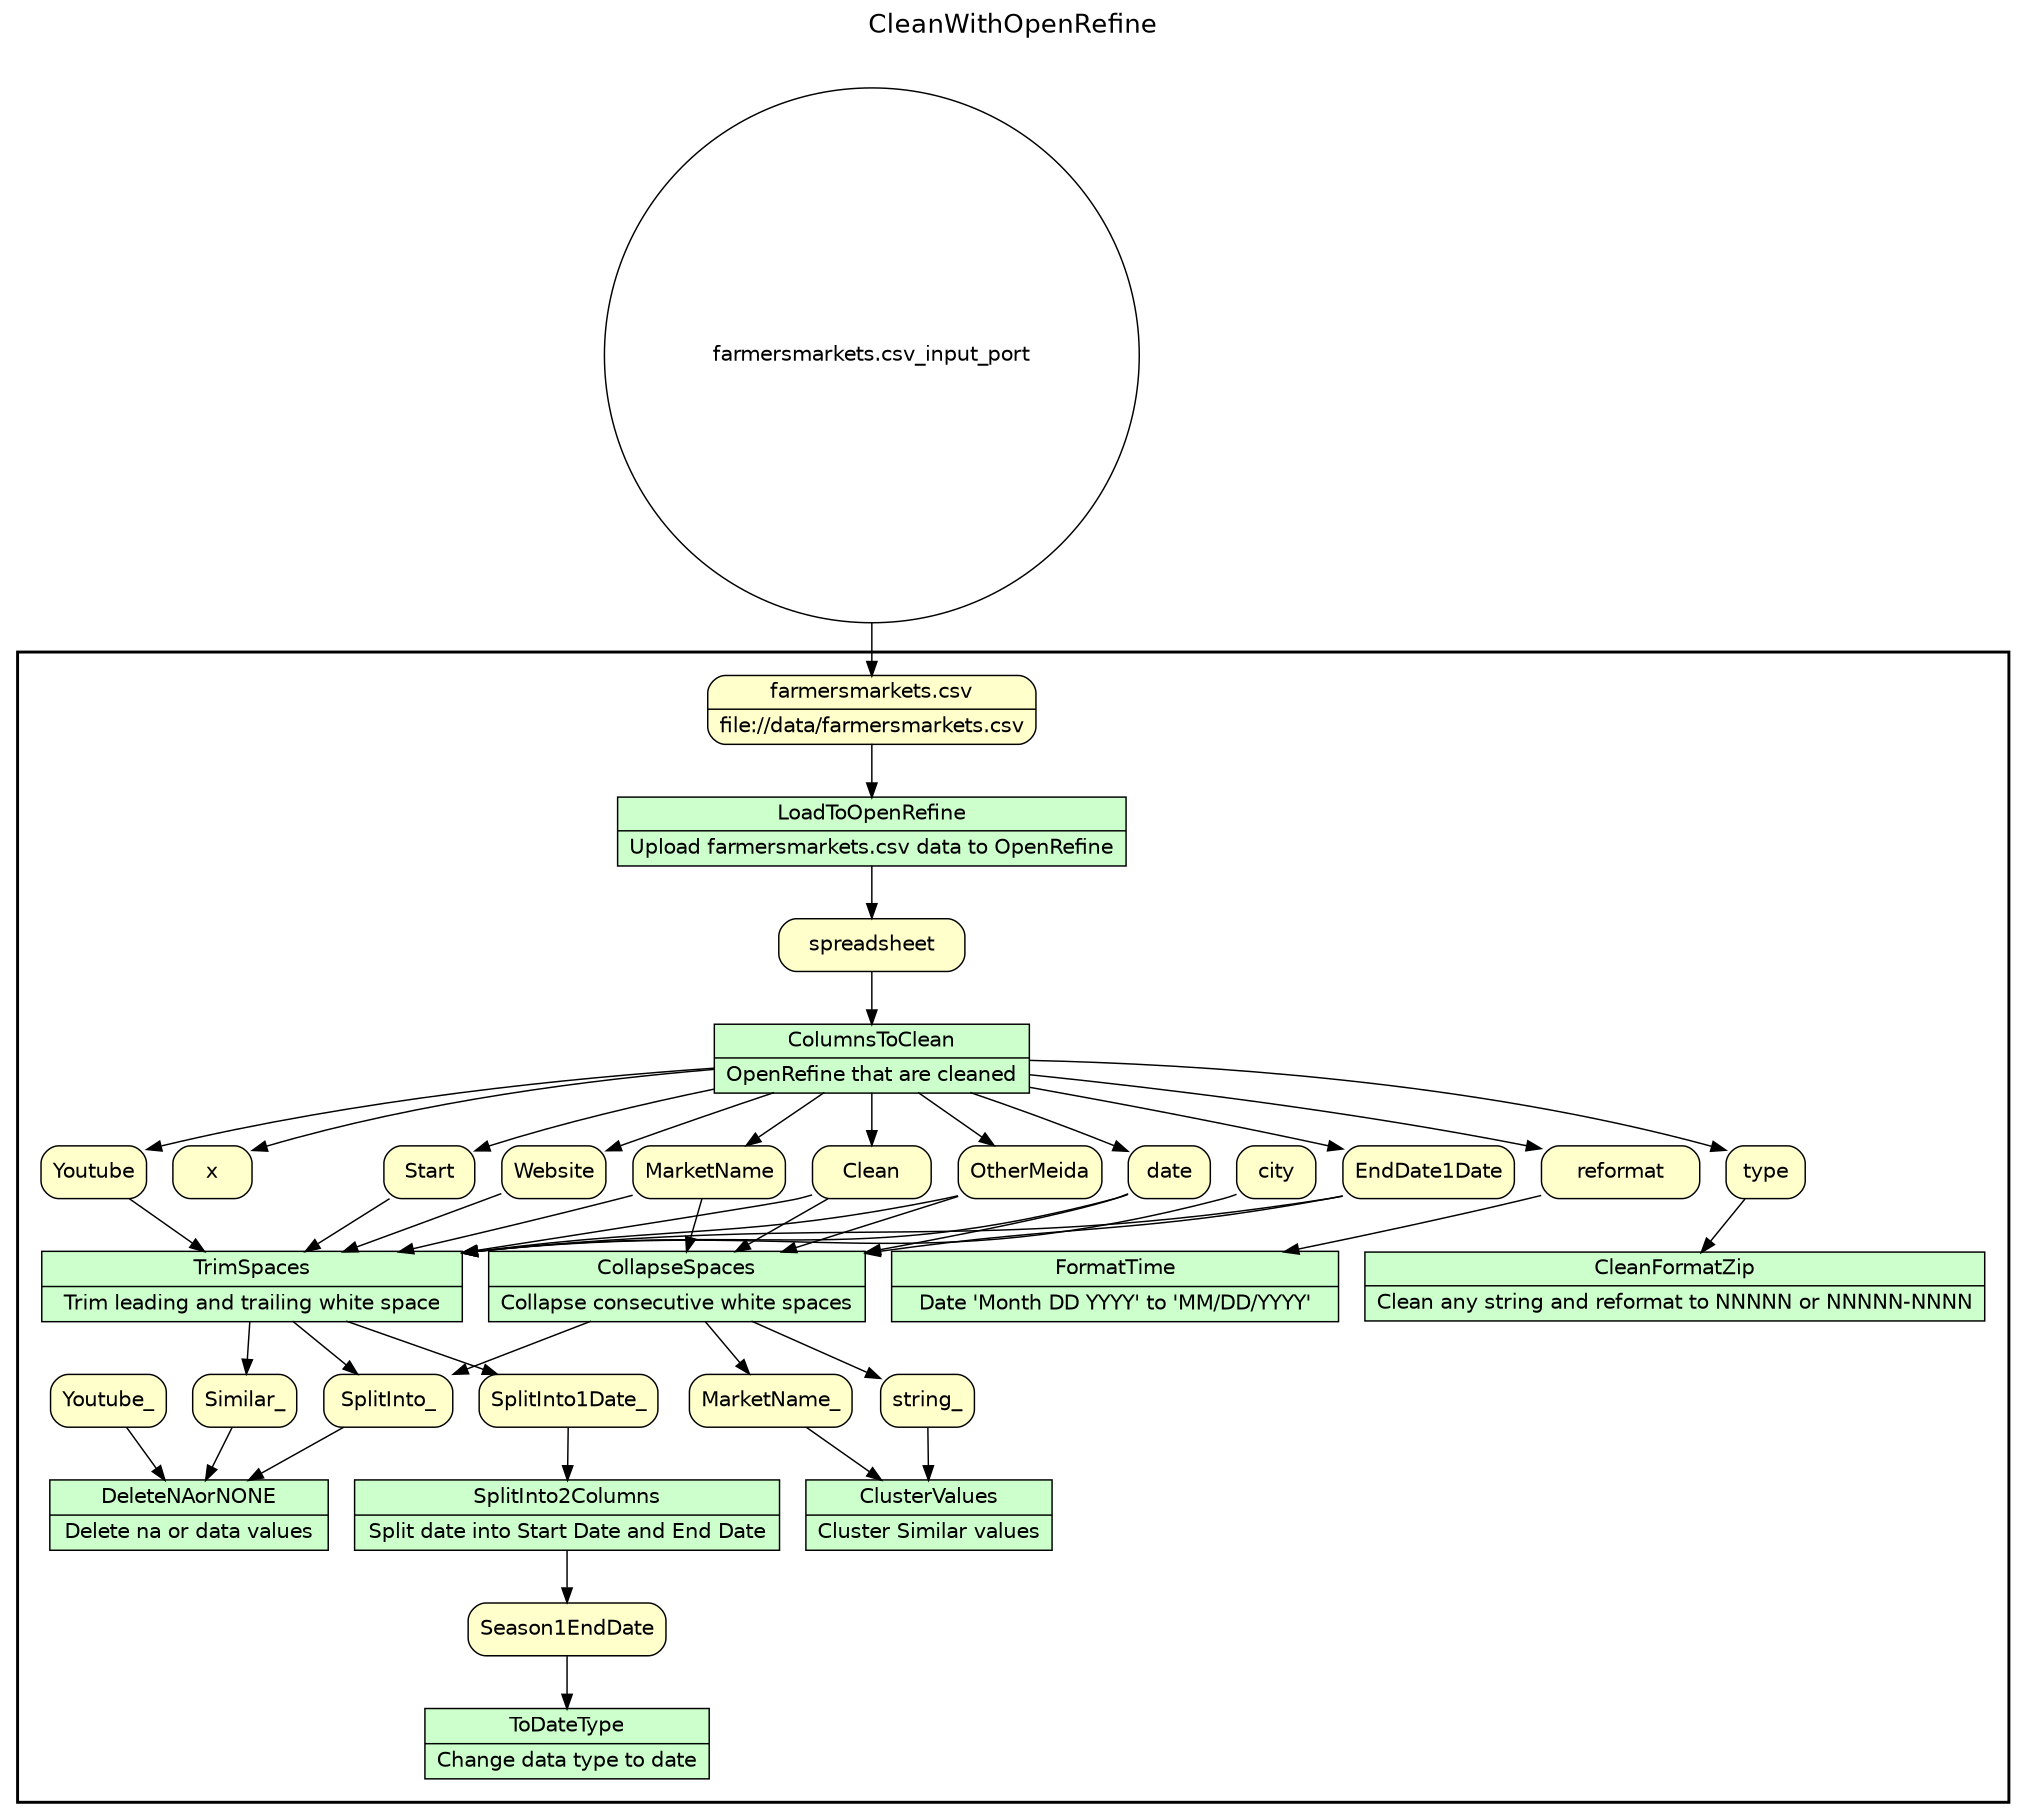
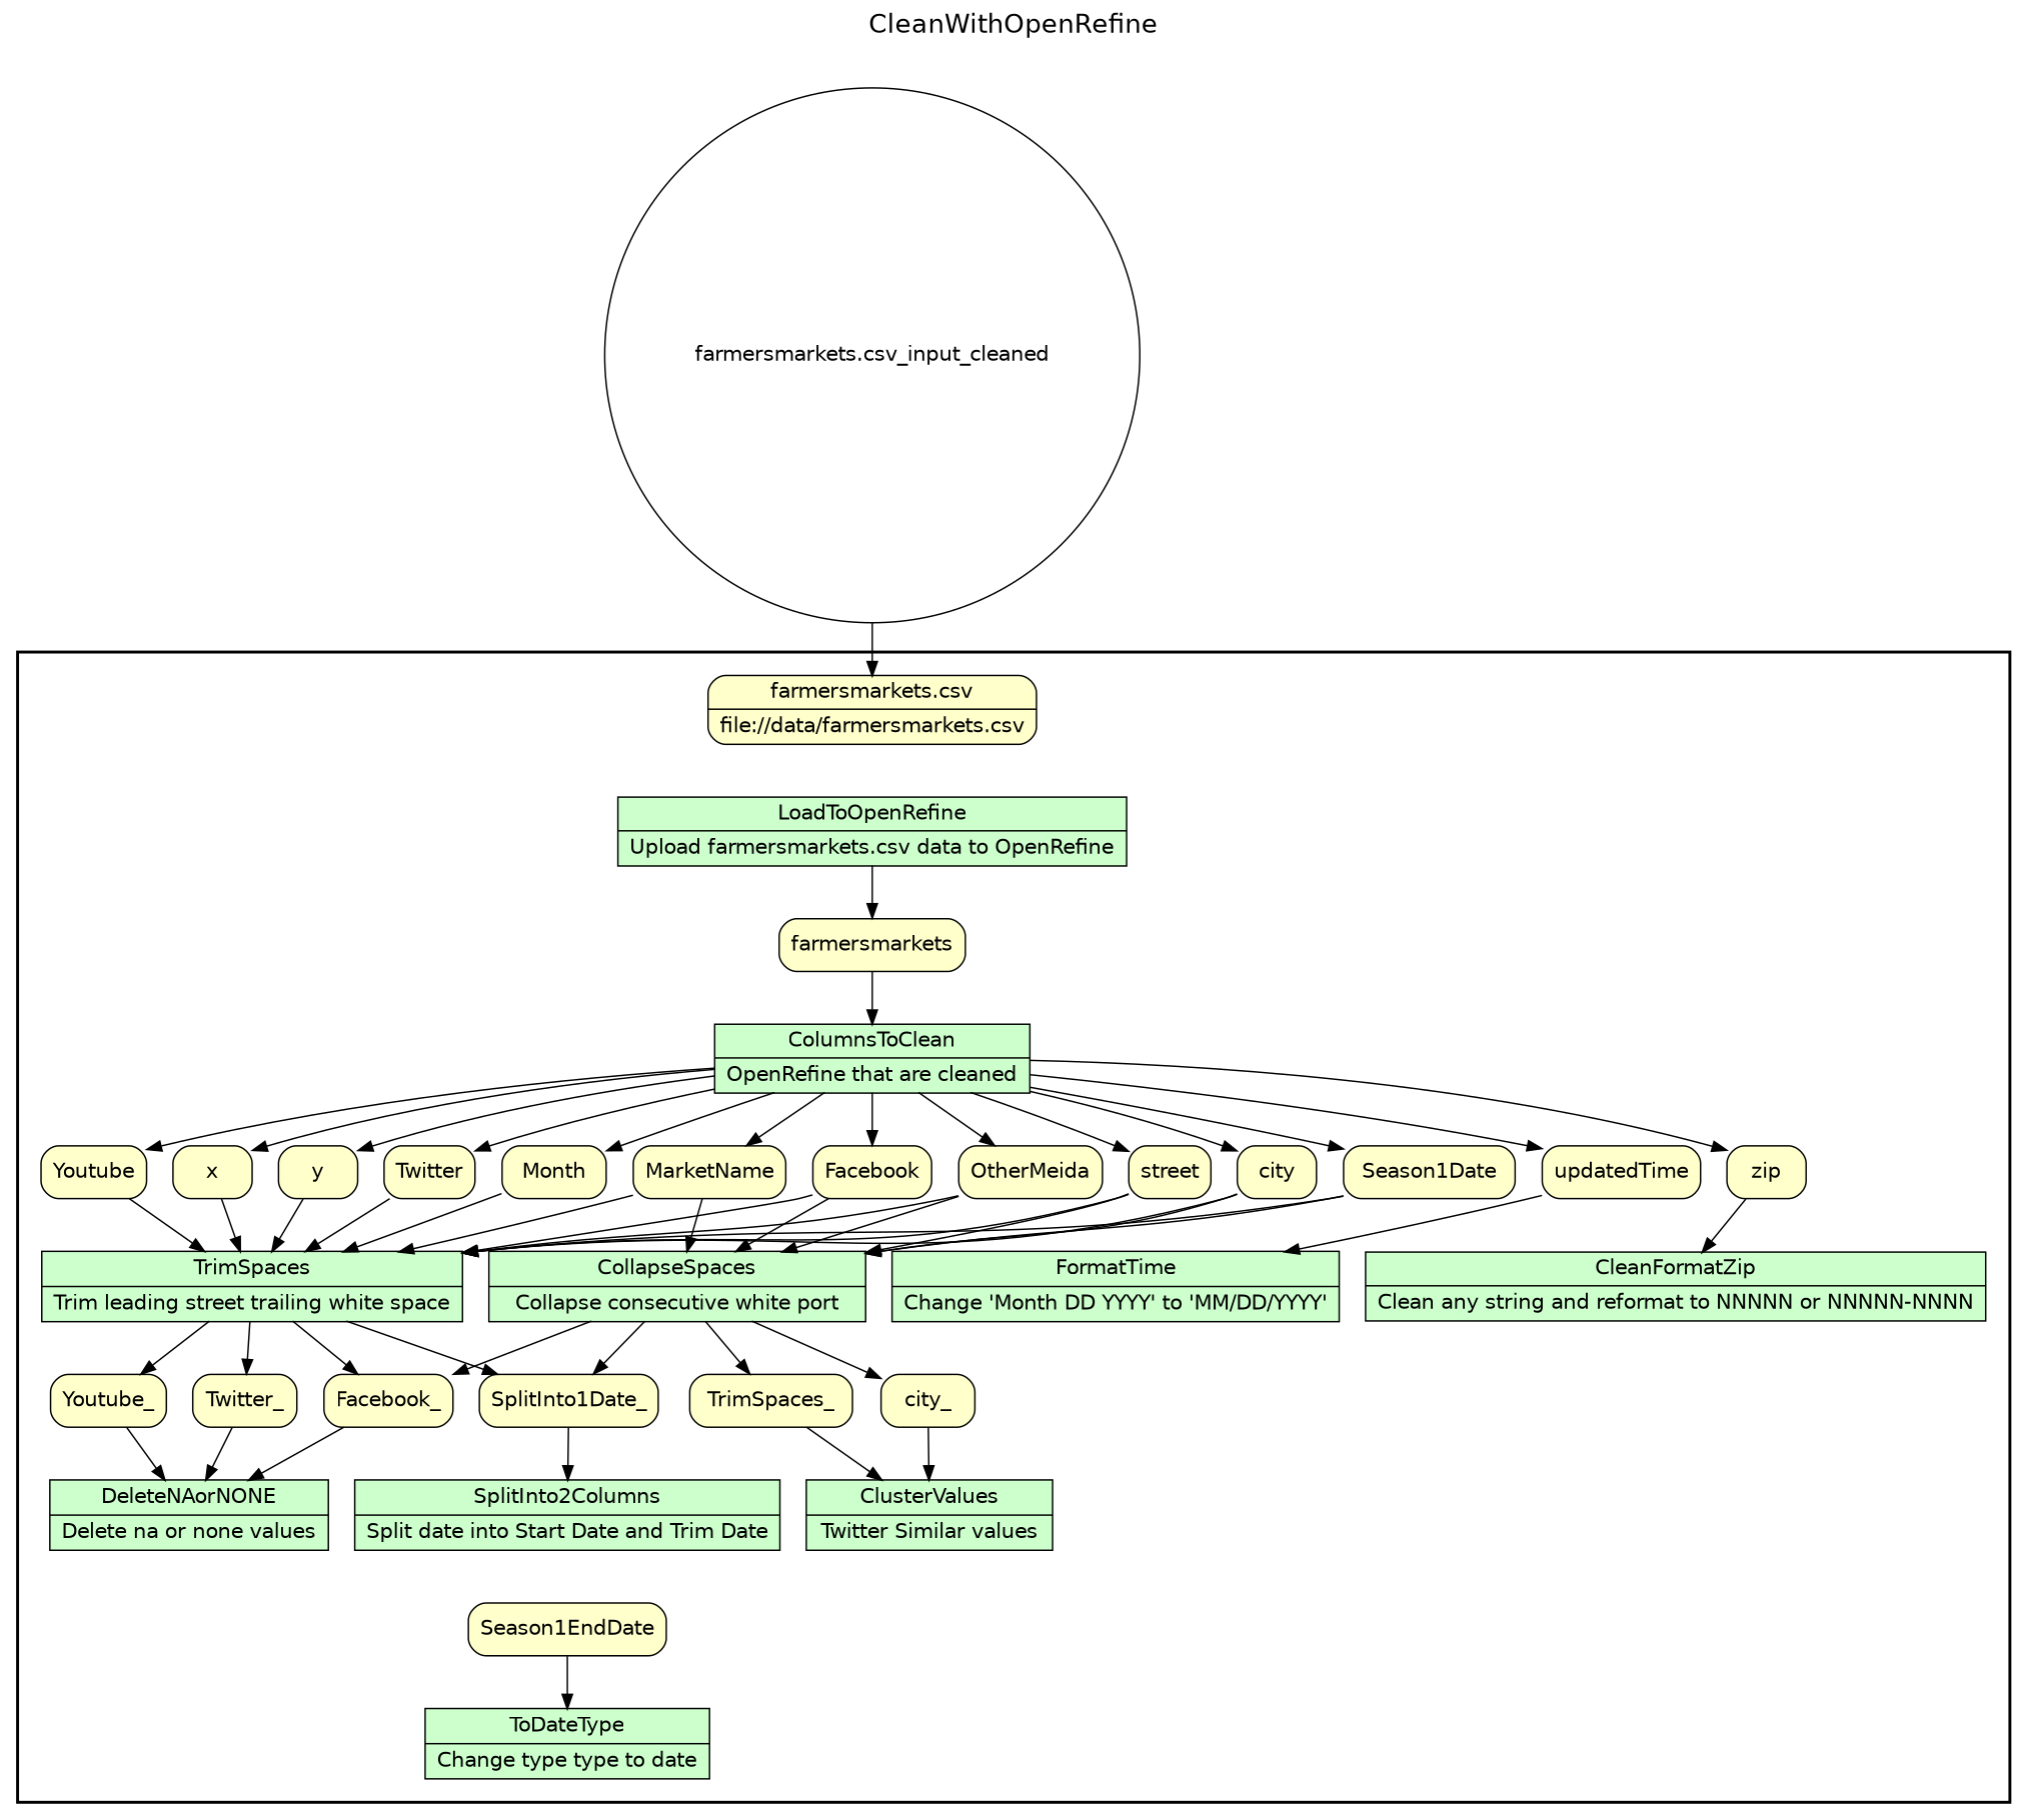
  digraph {
    fontname=Helvetica
    fontsize=18
    label=CleanWithOpenRefine
    labelloc=t
    rankdir=TB
    node [fillcolor="#FFFFCC" fontname=Helvetica peripheries=1 shape=box style="rounded,filled"]
    n1 [fillcolor="#CCFFCC" label="{<f0> LoadToOpenRefine |<f1> Upload farmersmarkets.csv data to OpenRefine}" rankdir=LR shape=record style=filled]
-   spreadsheet
+   spreadsheet [label=farmersmarkets]
    n3 [fillcolor="#CCFFCC" label="{<f0> ColumnsToClean |<f1> OpenRefine that are cleaned}" rankdir=LR shape=record style=filled]
    MarketName
-   Facebook [label=Clean]
-   Twitter [label=Start]
-   Website
+   Facebook
+   Twitter
+   Website [label=Month]
    Youtube
    OtherMeida
-   street [label=date]
+   street
    city
-   Season1Date [label=EndDate1Date]
+   Season1Date
    x
-   updatedTime [label=reformat]
-   zip [label=type]
-   n17 [fillcolor="#CCFFCC" label="{<f0> TrimSpaces |<f1> Trim leading and trailing white space}" rankdir=LR shape=record style=filled]
-   Facebook_ [label=SplitInto_]
-   Twitter_ [label=Similar_]
+   y
+   updatedTime
+   zip
+   n17 [fillcolor="#CCFFCC" label="{<f0> TrimSpaces |<f1> Trim leading street trailing white space}" rankdir=LR shape=record style=filled]
+   Facebook_
+   Twitter_
    Youtube_
    n21 [label=SplitInto1Date_]
-   n22 [fillcolor="#CCFFCC" label="{<f0> CollapseSpaces |<f1> Collapse consecutive white spaces}" rankdir=LR shape=record style=filled]
-   MarketName_
-   city_ [label=string_]
-   n25 [fillcolor="#CCFFCC" label="{<f0> FormatTime |<f1> Date 'Month DD YYYY' to 'MM/DD/YYYY'}" rankdir=LR shape=record style=filled]
-   n26 [fillcolor="#CCFFCC" label="{<f0> ClusterValues |<f1> Cluster Similar values}" rankdir=LR shape=record style=filled]
-   n27 [fillcolor="#CCFFCC" label="{<f0> DeleteNAorNONE |<f1> Delete na or data values}" rankdir=LR shape=record style=filled]
-   n28 [fillcolor="#CCFFCC" label="{<f0> SplitInto2Columns |<f1> Split date into Start Date and End Date}" rankdir=LR shape=record style=filled]
+   n22 [fillcolor="#CCFFCC" label="{<f0> CollapseSpaces |<f1> Collapse consecutive white port}" rankdir=LR shape=record style=filled]
+   MarketName_ [label=TrimSpaces_]
+   city_
+   n25 [fillcolor="#CCFFCC" label="{<f0> FormatTime |<f1> Change 'Month DD YYYY' to 'MM/DD/YYYY'}" rankdir=LR shape=record style=filled]
+   n26 [fillcolor="#CCFFCC" label="{<f0> ClusterValues |<f1> Twitter Similar values}" rankdir=LR shape=record style=filled]
+   n27 [fillcolor="#CCFFCC" label="{<f0> DeleteNAorNONE |<f1> Delete na or none values}" rankdir=LR shape=record style=filled]
+   n28 [fillcolor="#CCFFCC" label="{<f0> SplitInto2Columns |<f1> Split date into Start Date and Trim Date}" rankdir=LR shape=record style=filled]
    Season1EndDate
    n30 [fillcolor="#CCFFCC" label="{<f0> CleanFormatZip |<f1> Clean any string and reformat to NNNNN or NNNNN-NNNN}" rankdir=LR shape=record style=filled]
-   n31 [fillcolor="#CCFFCC" label="{<f0> ToDateType |<f1> Change data type to date}" rankdir=LR shape=record style=filled]
+   n31 [fillcolor="#CCFFCC" label="{<f0> ToDateType |<f1> Change type type to date}" rankdir=LR shape=record style=filled]
    n32 [label="{<f0> farmersmarkets.csv |<f1> file\://data/farmersmarkets.csv}" rankdir=LR shape=record]
-   "farmersmarkets.csv_input_port" [fillcolor="#FFFFFF" shape=circle width=0.2]
+   "farmersmarkets.csv_input_port" [fillcolor="#FFFFFF" shape=circle width=0.2 label="farmersmarkets.csv_input_cleaned"]
    subgraph cluster_1 {
      color=black
      label=""
      penwidth=2
      subgraph cluster_2 {
        color=black
        label=""
        penwidth=0
        n1
        spreadsheet
        n3
        MarketName
        Facebook
        Twitter
        Website
        Youtube
        OtherMeida
        street
        city
        Season1Date
        x
+       y
        updatedTime
        zip
        n17
        Facebook_
        Twitter_
        Youtube_
        n21
        n22
        MarketName_
        city_
        n25
        n26
        n27
        n28
        Season1EndDate
        n30
        n31
        n32
      }
    }
    n1 -> spreadsheet
    spreadsheet -> n3
    n3 -> MarketName
    n3 -> Facebook
    n3 -> Twitter
    n3 -> Website
    n3 -> Youtube
    n3 -> OtherMeida
    n3 -> street
+   n3 -> city
    n3 -> Season1Date
    n3 -> x
+   n3 -> y
    n3 -> updatedTime
    n3 -> zip
    MarketName -> n17
    MarketName -> n22
    Facebook -> n17
    Facebook -> n22
    Twitter -> n17
    Website -> n17
    Youtube -> n17
    OtherMeida -> n17
    OtherMeida -> n22
    street -> n17
    street -> n22
    city -> n17
+   city -> n22
    Season1Date -> n17
    Season1Date -> n22
+   x -> n17
+   y -> n17
    updatedTime -> n25
    zip -> n30
    n17 -> Facebook_
    n17 -> Twitter_
+   n17 -> Youtube_
    n17 -> n21
    Facebook_ -> n27
    Twitter_ -> n27
    Youtube_ -> n27
    n21 -> n28
    n22 -> Facebook_
+   n22 -> n21
    n22 -> MarketName_
    n22 -> city_
    MarketName_ -> n26
    city_ -> n26
-   n28 -> Season1EndDate
    Season1EndDate -> n31
-   n32 -> n1
    "farmersmarkets.csv_input_port" -> n32
  }
